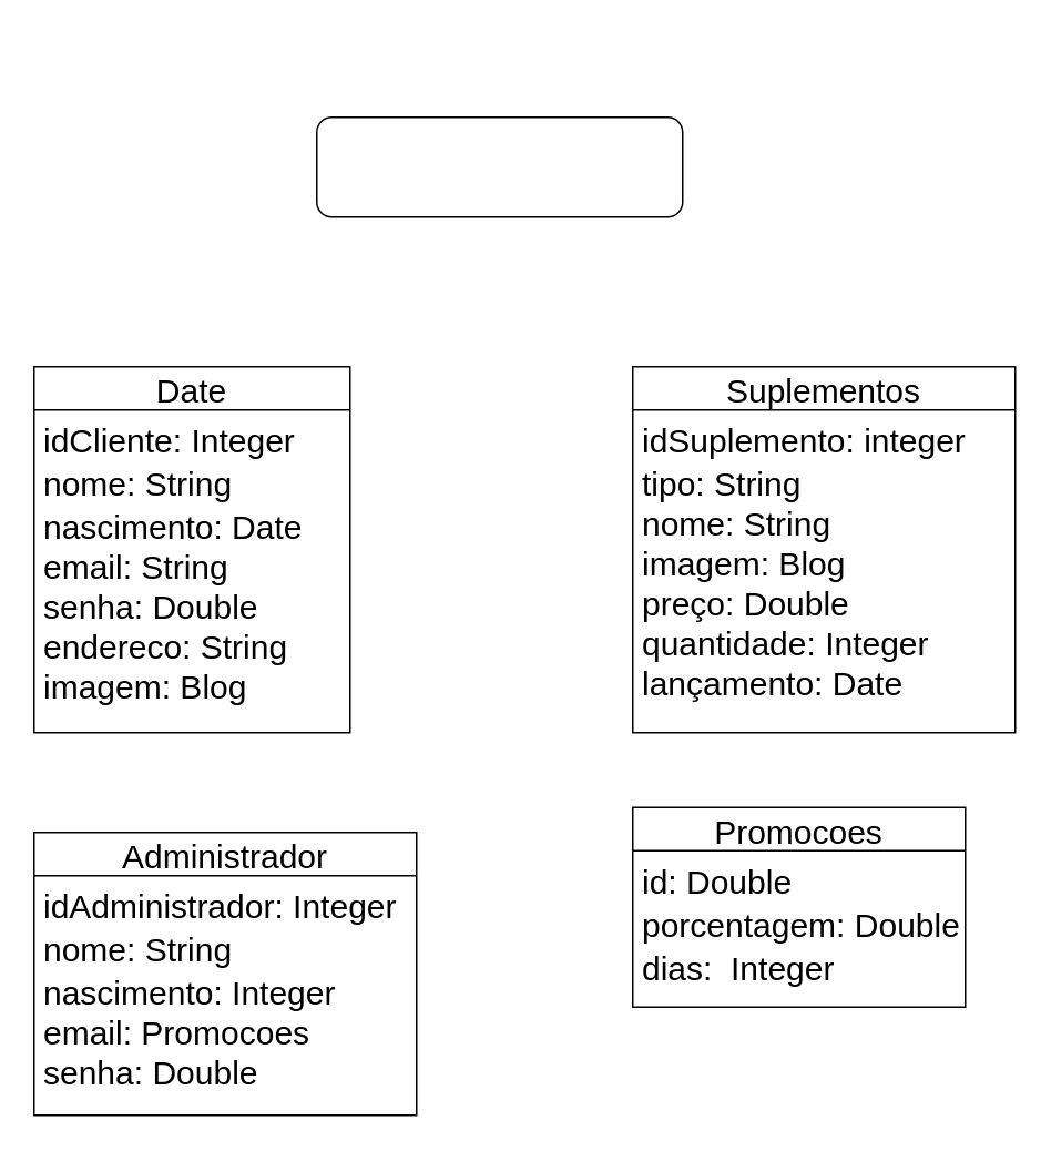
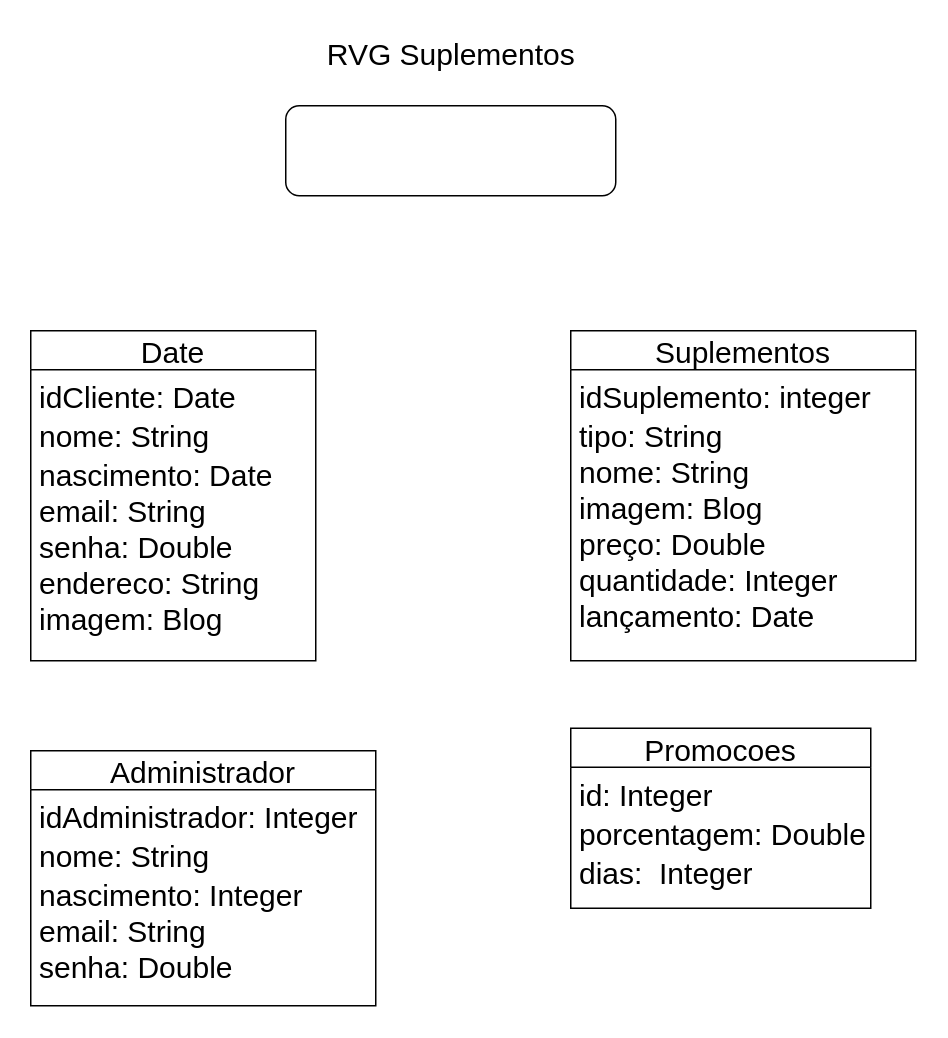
  <mxCell id="0" />
  <mxCell id="1" parent="0" />
  <mxCell id="2" value="Suplementos" style="swimlane;fontStyle=0;childLayout=stackLayout;horizontal=1;startSize=26;fillColor=none;horizontalStack=0;resizeParent=1;resizeParentMax=0;resizeLast=0;collapsible=1;marginBottom=0;fontSize=20;" vertex="1" parent="1"><mxGeometry x="380" y="220" width="230" height="220" as="geometry" /></mxCell>
  <mxCell id="3" value="idSuplemento: integer&#10;&#10;tipo: " style="text;strokeColor=none;fillColor=none;align=left;verticalAlign=top;spacingLeft=4;spacingRight=4;overflow=hidden;rotatable=0;points=[[0,0.5],[1,0.5]];portConstraint=eastwest;fontSize=20;" vertex="1" parent="2"><mxGeometry y="26" width="230" height="26" as="geometry" /></mxCell>
  <mxCell id="4" value="tipo: String&#10;nome: String&#10;imagem: Blog&#10;preço: Double&#10;quantidade: Integer&#10;lançamento: Date&#10; " style="text;strokeColor=none;fillColor=none;align=left;verticalAlign=top;spacingLeft=4;spacingRight=4;overflow=hidden;rotatable=0;points=[[0,0.5],[1,0.5]];portConstraint=eastwest;fontSize=20;" vertex="1" parent="2"><mxGeometry y="52" width="230" height="168" as="geometry" /></mxCell>
  <mxCell id="5" value="Administrador" style="swimlane;fontStyle=0;childLayout=stackLayout;horizontal=1;startSize=26;fillColor=none;horizontalStack=0;resizeParent=1;resizeParentMax=0;resizeLast=0;collapsible=1;marginBottom=0;fontSize=20;" vertex="1" parent="1"><mxGeometry x="20" y="500" width="230" height="170" as="geometry" /></mxCell>
  <mxCell id="6" value="idAdministrador: Integer" style="text;strokeColor=none;fillColor=none;align=left;verticalAlign=top;spacingLeft=4;spacingRight=4;overflow=hidden;rotatable=0;points=[[0,0.5],[1,0.5]];portConstraint=eastwest;fontSize=20;" vertex="1" parent="5"><mxGeometry y="26" width="230" height="26" as="geometry" /></mxCell>
  <mxCell id="7" value="nome: String" style="text;strokeColor=none;fillColor=none;align=left;verticalAlign=top;spacingLeft=4;spacingRight=4;overflow=hidden;rotatable=0;points=[[0,0.5],[1,0.5]];portConstraint=eastwest;fontSize=20;" vertex="1" parent="5"><mxGeometry y="52" width="230" height="26" as="geometry" /></mxCell>
- <mxCell id="8" value="nascimento: Integer&#10;email: Promocoes&#10;senha: Double" style="text;strokeColor=none;fillColor=none;align=left;verticalAlign=top;spacingLeft=4;spacingRight=4;overflow=hidden;rotatable=0;points=[[0,0.5],[1,0.5]];portConstraint=eastwest;fontSize=20;" vertex="1" parent="5"><mxGeometry y="78" width="230" height="92" as="geometry" /></mxCell>
+ <mxCell id="8" value="nascimento: Integer&#10;email: String&#10;senha: Double" style="text;strokeColor=none;fillColor=none;align=left;verticalAlign=top;spacingLeft=4;spacingRight=4;overflow=hidden;rotatable=0;points=[[0,0.5],[1,0.5]];portConstraint=eastwest;fontSize=20;" vertex="1" parent="5"><mxGeometry y="78" width="230" height="92" as="geometry" /></mxCell>
  <mxCell id="9" value="Promocoes" style="swimlane;fontStyle=0;childLayout=stackLayout;horizontal=1;startSize=26;fillColor=none;horizontalStack=0;resizeParent=1;resizeParentMax=0;resizeLast=0;collapsible=1;marginBottom=0;fontSize=20;" vertex="1" parent="1"><mxGeometry x="380" y="485" width="200" height="120" as="geometry" /></mxCell>
- <mxCell id="10" value="id: Double" style="text;strokeColor=none;fillColor=none;align=left;verticalAlign=top;spacingLeft=4;spacingRight=4;overflow=hidden;rotatable=0;points=[[0,0.5],[1,0.5]];portConstraint=eastwest;fontSize=20;" vertex="1" parent="9"><mxGeometry y="26" width="200" height="26" as="geometry" /></mxCell>
+ <mxCell id="10" value="id: Integer" style="text;strokeColor=none;fillColor=none;align=left;verticalAlign=top;spacingLeft=4;spacingRight=4;overflow=hidden;rotatable=0;points=[[0,0.5],[1,0.5]];portConstraint=eastwest;fontSize=20;" vertex="1" parent="9"><mxGeometry y="26" width="200" height="26" as="geometry" /></mxCell>
  <mxCell id="11" value="porcentagem: Double" style="text;strokeColor=none;fillColor=none;align=left;verticalAlign=top;spacingLeft=4;spacingRight=4;overflow=hidden;rotatable=0;points=[[0,0.5],[1,0.5]];portConstraint=eastwest;fontSize=20;" vertex="1" parent="9"><mxGeometry y="52" width="200" height="26" as="geometry" /></mxCell>
  <mxCell id="12" value="dias:  Integer" style="text;strokeColor=none;fillColor=none;align=left;verticalAlign=top;spacingLeft=4;spacingRight=4;overflow=hidden;rotatable=0;points=[[0,0.5],[1,0.5]];portConstraint=eastwest;fontSize=20;" vertex="1" parent="9"><mxGeometry y="78" width="200" height="42" as="geometry" /></mxCell>
  <mxCell id="13" value="Date" style="swimlane;fontStyle=0;childLayout=stackLayout;horizontal=1;startSize=26;fillColor=none;horizontalStack=0;resizeParent=1;resizeParentMax=0;resizeLast=0;collapsible=1;marginBottom=0;fontSize=20;" vertex="1" parent="1"><mxGeometry x="20" y="220" width="190" height="220" as="geometry" /></mxCell>
- <mxCell id="14" value="idCliente: Integer" style="text;strokeColor=none;fillColor=none;align=left;verticalAlign=top;spacingLeft=4;spacingRight=4;overflow=hidden;rotatable=0;points=[[0,0.5],[1,0.5]];portConstraint=eastwest;fontSize=20;" vertex="1" parent="13"><mxGeometry y="26" width="190" height="26" as="geometry" /></mxCell>
+ <mxCell id="14" value="idCliente: Date" style="text;strokeColor=none;fillColor=none;align=left;verticalAlign=top;spacingLeft=4;spacingRight=4;overflow=hidden;rotatable=0;points=[[0,0.5],[1,0.5]];portConstraint=eastwest;fontSize=20;" vertex="1" parent="13"><mxGeometry y="26" width="190" height="26" as="geometry" /></mxCell>
  <mxCell id="15" value="nome: String" style="text;strokeColor=none;fillColor=none;align=left;verticalAlign=top;spacingLeft=4;spacingRight=4;overflow=hidden;rotatable=0;points=[[0,0.5],[1,0.5]];portConstraint=eastwest;fontSize=20;" vertex="1" parent="13"><mxGeometry y="52" width="190" height="26" as="geometry" /></mxCell>
  <mxCell id="16" value="nascimento: Date&#10;email: String&#10;senha: Double&#10;endereco: String&#10;imagem: Blog " style="text;strokeColor=none;fillColor=none;align=left;verticalAlign=top;spacingLeft=4;spacingRight=4;overflow=hidden;rotatable=0;points=[[0,0.5],[1,0.5]];portConstraint=eastwest;fontSize=20;" vertex="1" parent="13"><mxGeometry y="78" width="190" height="142" as="geometry" /></mxCell>
+ <mxCell id="17" value="RVG Suplementos" style="text;html=1;align=center;verticalAlign=middle;resizable=0;points=[];autosize=1;strokeColor=none;fillColor=none;fontSize=20;" vertex="1" parent="1"><mxGeometry x="210" width="180" height="30" as="geometry" y="20" /></mxCell>
  <mxCell id="18" value="" style="rounded=1;whiteSpace=wrap;html=1;fontSize=20;" vertex="1" parent="1"><mxGeometry x="190" y="70" width="220" height="60" as="geometry" /></mxCell>
